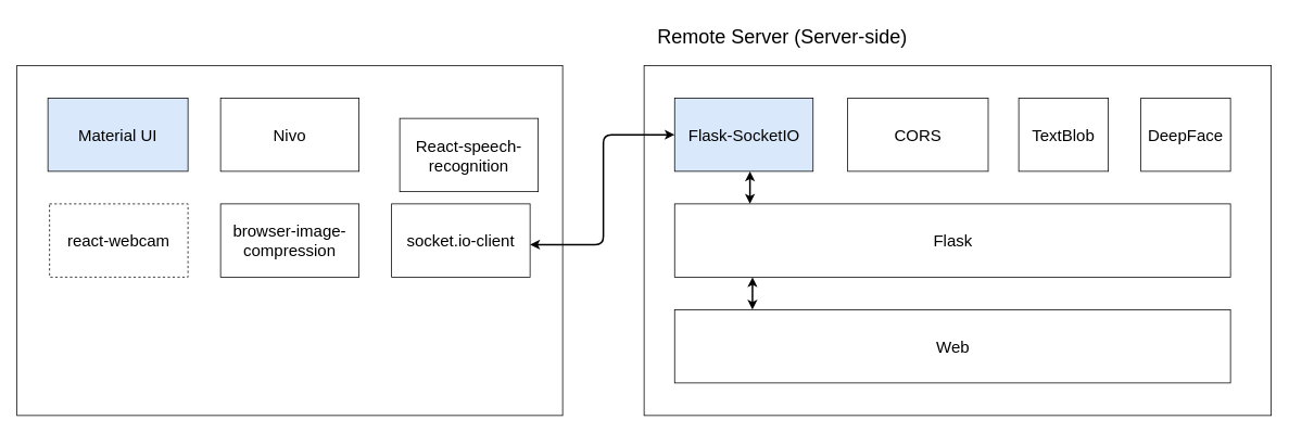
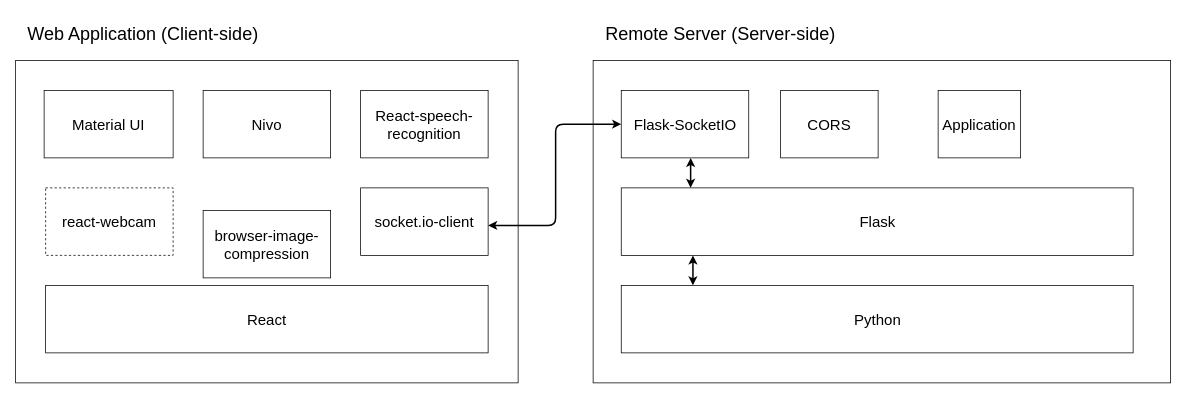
  <mxCell id="0" />
  <mxCell id="1" parent="0" />
  <mxCell id="2" value="" style="rounded=0;whiteSpace=wrap;html=1;" vertex="1" parent="1"><mxGeometry x="790" y="80" width="770" height="430" as="geometry" /></mxCell>
  <mxCell id="3" value="" style="rounded=0;whiteSpace=wrap;html=1;" vertex="1" parent="1"><mxGeometry x="20" y="80" width="670" height="430" as="geometry" /></mxCell>
- <mxCell id="4" value="&lt;font style=&quot;font-size: 20px;&quot;&gt;Material UI&lt;/font&gt;" style="rounded=0;whiteSpace=wrap;html=1;fillColor=#dae8fc;" vertex="1" parent="1"><mxGeometry x="58" y="120" width="172" height="90" as="geometry" /></mxCell>
+ <mxCell id="4" value="&lt;font style=&quot;font-size: 20px;&quot;&gt;Material UI&lt;/font&gt;" style="rounded=0;whiteSpace=wrap;html=1;" vertex="1" parent="1"><mxGeometry x="58" y="120" width="172" height="90" as="geometry" /></mxCell>
  <mxCell id="5" value="&lt;span style=&quot;font-size: 20px;&quot;&gt;Nivo&lt;/span&gt;" style="rounded=0;whiteSpace=wrap;html=1;" vertex="1" parent="1"><mxGeometry x="270" y="120" width="170" height="90" as="geometry" /></mxCell>
- <mxCell id="6" value="&lt;span style=&quot;font-size: 20px;&quot;&gt;React-speech-recognition&lt;/span&gt;" style="rounded=0;whiteSpace=wrap;html=1;" vertex="1" parent="1"><mxGeometry x="490" y="145" width="170" height="90" as="geometry" /></mxCell>
- <mxCell id="7" value="&lt;span style=&quot;font-size: 20px;&quot;&gt;browser-image-compression&lt;/span&gt;" style="rounded=0;whiteSpace=wrap;html=1;" vertex="1" parent="1"><mxGeometry x="270" y="250" width="170" height="90" as="geometry" /></mxCell>
+ <mxCell id="6" value="&lt;span style=&quot;font-size: 20px;&quot;&gt;React-speech-recognition&lt;/span&gt;" style="rounded=0;whiteSpace=wrap;html=1;" vertex="1" parent="1"><mxGeometry x="480" y="120" width="170" height="90" as="geometry" /></mxCell>
+ <mxCell id="7" value="&lt;span style=&quot;font-size: 20px;&quot;&gt;browser-image-compression&lt;/span&gt;" style="rounded=0;whiteSpace=wrap;html=1;" vertex="1" parent="1"><mxGeometry x="270" y="280" width="170" height="90" as="geometry" /></mxCell>
  <mxCell id="8" value="&lt;span style=&quot;font-size: 20px;&quot;&gt;react-webcam&lt;/span&gt;" style="rounded=0;whiteSpace=wrap;html=1;dashed=1;" vertex="1" parent="1"><mxGeometry x="60" y="250" width="170" height="90" as="geometry" /></mxCell>
  <mxCell id="9" value="&lt;span style=&quot;font-size: 20px;&quot;&gt;socket.io-client&lt;/span&gt;" style="rounded=0;whiteSpace=wrap;html=1;" vertex="1" parent="1"><mxGeometry x="480" y="250" width="170" height="90" as="geometry" /></mxCell>
+ <mxCell id="10" value="&lt;span style=&quot;font-size: 20px;&quot;&gt;React&lt;/span&gt;" style="rounded=0;whiteSpace=wrap;html=1;" vertex="1" parent="1"><mxGeometry x="60" y="380" width="590" height="90" as="geometry" /></mxCell>
  <mxCell id="11" value="&lt;span style=&quot;font-size: 20px;&quot;&gt;Flask&lt;/span&gt;" style="rounded=0;whiteSpace=wrap;html=1;" vertex="1" parent="1"><mxGeometry x="827.5" y="250" width="682.5" height="90" as="geometry" /></mxCell>
- <mxCell id="12" value="&lt;span style=&quot;font-size: 20px;&quot;&gt;DeepFace&lt;/span&gt;" style="rounded=0;whiteSpace=wrap;html=1;" vertex="1" parent="1"><mxGeometry x="1400" y="120" width="110" height="90" as="geometry" /></mxCell>
- <mxCell id="13" value="&lt;span style=&quot;font-size: 20px;&quot;&gt;TextBlob&lt;/span&gt;" style="rounded=0;whiteSpace=wrap;html=1;" vertex="1" parent="1"><mxGeometry x="1250" y="120" width="110" height="90" as="geometry" /></mxCell>
- <mxCell id="14" value="&lt;span style=&quot;font-size: 20px;&quot;&gt;Flask-SocketIO&lt;/span&gt;" style="rounded=0;whiteSpace=wrap;html=1;fillColor=#dae8fc;" vertex="1" parent="1"><mxGeometry x="827.5" y="120" width="170" height="90" as="geometry" /></mxCell>
- <mxCell id="15" value="&lt;span style=&quot;font-size: 20px;&quot;&gt;Web&lt;/span&gt;" style="rounded=0;whiteSpace=wrap;html=1;" vertex="1" parent="1"><mxGeometry x="827.5" y="380" width="682.5" height="90" as="geometry" /></mxCell>
+ <mxCell id="13" value="&lt;span style=&quot;font-size: 20px;&quot;&gt;Application&lt;/span&gt;" style="rounded=0;whiteSpace=wrap;html=1;" vertex="1" parent="1"><mxGeometry x="1250" y="120" width="110" height="90" as="geometry" /></mxCell>
+ <mxCell id="14" value="&lt;span style=&quot;font-size: 20px;&quot;&gt;Flask-SocketIO&lt;/span&gt;" style="rounded=0;whiteSpace=wrap;html=1;" vertex="1" parent="1"><mxGeometry x="827.5" y="120" width="170" height="90" as="geometry" /></mxCell>
+ <mxCell id="15" value="&lt;span style=&quot;font-size: 20px;&quot;&gt;Python&lt;/span&gt;" style="rounded=0;whiteSpace=wrap;html=1;" vertex="1" parent="1"><mxGeometry x="827.5" y="380" width="682.5" height="90" as="geometry" /></mxCell>
  <mxCell id="16" value="" style="endArrow=classic;startArrow=classic;html=1;strokeWidth=2;fontSize=20;exitX=1;exitY=0.5;exitDx=0;exitDy=0;" edge="1" parent="1"><mxGeometry width="50" height="50" relative="1" as="geometry"><mxPoint x="923.08" y="340" as="sourcePoint" /><mxPoint x="923.04" y="380" as="targetPoint" /></mxGeometry></mxCell>
  <mxCell id="17" value="" style="endArrow=classic;startArrow=classic;html=1;strokeWidth=2;fontSize=20;entryX=0;entryY=0.5;entryDx=0;entryDy=0;" edge="1" parent="1" target="14"><mxGeometry width="50" height="50" relative="1" as="geometry"><mxPoint x="650" y="300" as="sourcePoint" /><mxPoint x="700" y="250" as="targetPoint" /><Array as="points"><mxPoint x="740" y="300" /><mxPoint x="740" y="200" /><mxPoint x="740" y="165" /></Array></mxGeometry></mxCell>
+ <mxCell id="18" value="&lt;font style=&quot;font-size: 24px;&quot;&gt;Web Application (Client-side)&lt;/font&gt;" style="text;html=1;strokeColor=none;fillColor=none;align=center;verticalAlign=middle;whiteSpace=wrap;rounded=0;fontSize=20;" vertex="1" parent="1"><mxGeometry x="20" y="20" width="340" height="50" as="geometry" /></mxCell>
  <mxCell id="19" value="&lt;font style=&quot;font-size: 24px;&quot;&gt;Remote Server (Server-side)&lt;/font&gt;" style="text;html=1;strokeColor=none;fillColor=none;align=center;verticalAlign=middle;whiteSpace=wrap;rounded=0;fontSize=20;" vertex="1" parent="1"><mxGeometry x="790" y="20" width="340" height="50" as="geometry" /></mxCell>
- <mxCell id="20" value="&lt;span style=&quot;font-size: 20px;&quot;&gt;CORS&lt;/span&gt;" style="rounded=0;whiteSpace=wrap;html=1;" vertex="1" parent="1"><mxGeometry x="1040" y="120" width="172.5" height="90" as="geometry" /></mxCell>
+ <mxCell id="20" value="&lt;span style=&quot;font-size: 20px;&quot;&gt;CORS&lt;/span&gt;" style="rounded=0;whiteSpace=wrap;html=1;" vertex="1" parent="1"><mxGeometry x="1040" y="120" width="130" height="90" as="geometry" /></mxCell>
  <mxCell id="21" value="" style="endArrow=classic;startArrow=classic;html=1;strokeWidth=2;fontSize=20;exitX=1;exitY=0.5;exitDx=0;exitDy=0;" edge="1" parent="1"><mxGeometry width="50" height="50" relative="1" as="geometry"><mxPoint x="920.04" y="210" as="sourcePoint" /><mxPoint x="920" y="250" as="targetPoint" /></mxGeometry></mxCell>
